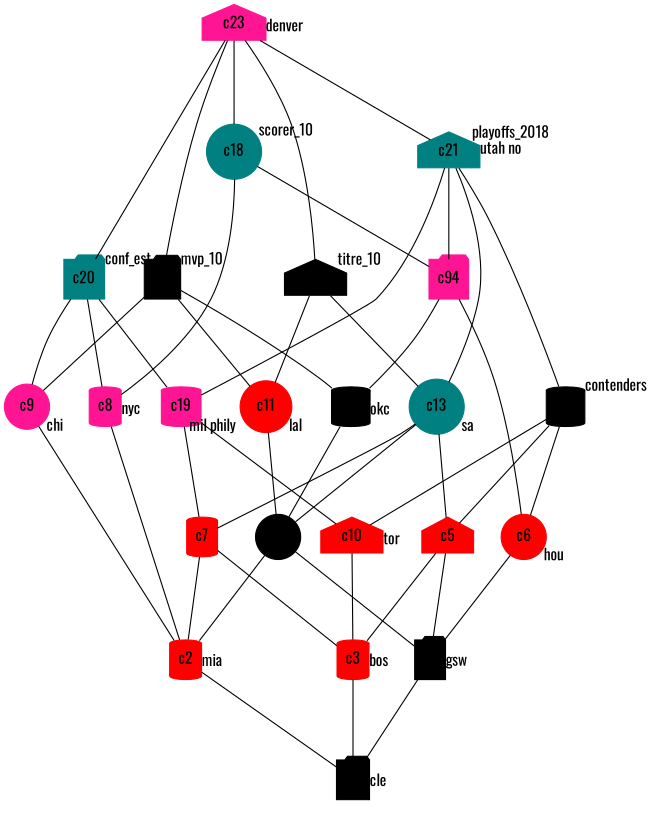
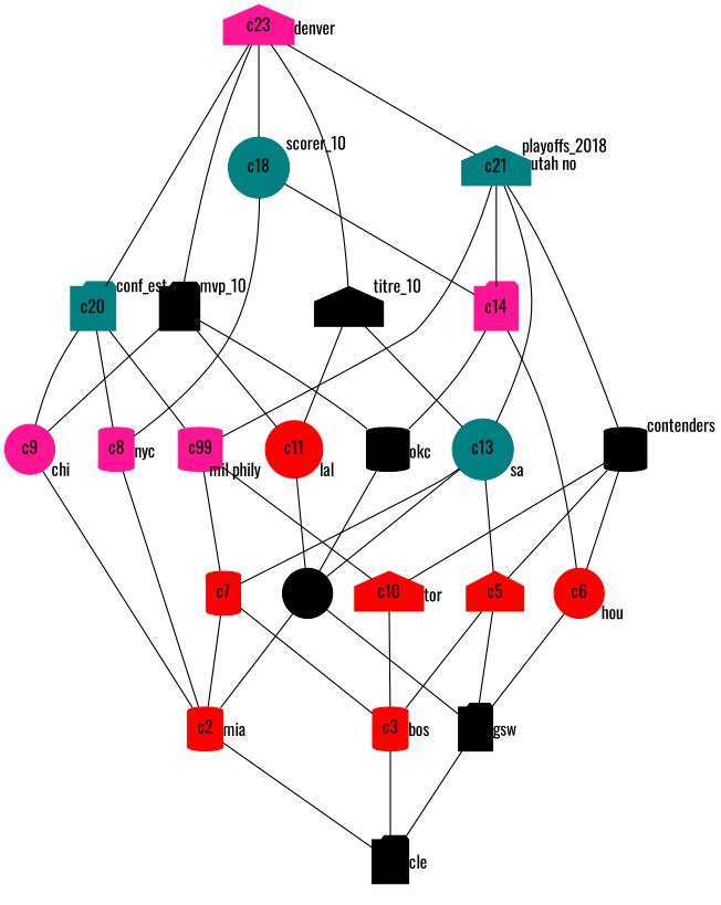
  digraph {
    fontname=Oswald
    node [color=black fontname=Oswald shape=cylinder style=filled]
    edge [dir=none fontname=Oswald labeldistance=1.5 minlen=2]
    c0 [shape=folder width=.25]
    c1 [shape=folder width=.25]
    c2 [color=red width=.25]
    c3 [color=red width=.25]
    c4 [shape=circle width=.25]
    c5 [color=red shape=house width=.25]
    c6 [color=red shape=circle width=.25]
    c7 [color=red width=.25]
    c8 [color=deeppink width=.25]
    c9 [color=deeppink shape=circle width=.25]
    c10 [color=red shape=house width=.25]
    c11 [color=red shape=circle width=.25]
    c12 [width=.25]
    c13 [color=teal shape=circle width=.25]
-   c14 [color=deeppink shape=folder width=.25 label=c94]
+   c14 [color=deeppink shape=folder width=.25]
    c15 [width=.25]
    c16 [shape=house width=.25]
    c17 [shape=folder width=.25]
    c18 [color=teal shape=circle width=.25]
-   c19 [color=deeppink width=.25]
+   c19 [color=deeppink width=.25 label=c99]
    c20 [color=teal shape=folder width=.25]
    c21 [color=teal shape=house width=.25]
    n23 [color=deeppink label=c23 shape=house width=.25]
    c0 -> c0 [color=transparent headlabel=cle labelangle=270]
    c1 -> c0
    c1 -> c1 [color=transparent headlabel=gsw labelangle=270]
    c2 -> c0
    c2 -> c2 [color=transparent headlabel=mia labelangle=270]
    c3 -> c0
    c3 -> c3 [color=transparent headlabel=bos labelangle=270]
    c4 -> c1
    c4 -> c2
    c5 -> c1
    c5 -> c3
    c6 -> c1
    c6 -> c6 [color=transparent headlabel=hou labelangle=270]
    c7 -> c2
    c7 -> c3
    c8 -> c2
    c8 -> c8 [color=transparent headlabel=nyc labelangle=270]
    c9 -> c2
    c9 -> c9 [color=transparent headlabel=chi labelangle=270]
    c10 -> c3
    c10 -> c10 [color=transparent headlabel=tor labelangle=270]
    c11 -> c4
    c11 -> c11 [color=transparent headlabel=lal labelangle=270]
    c12 -> c4
    c12 -> c12 [color=transparent headlabel=okc labelangle=270]
    c13 -> c4
    c13 -> c5
    c13 -> c7
    c13 -> c13 [color=transparent headlabel=sa labelangle=270]
    c14 -> c6
    c14 -> c12
    c15 -> c5
    c15 -> c6
    c15 -> c10
    c15 -> c15 [color=transparent labelangle=90 taillabel=contenders]
    c16 -> c11
    c16 -> c13
    c16 -> c16 [color=transparent labelangle=90 taillabel=titre_10]
    c17 -> c9
    c17 -> c11
    c17 -> c12
    c17 -> c17 [color=transparent labelangle=90 taillabel=mvp_10]
    c18 -> c8
    c18 -> c14
    c18 -> c18 [color=transparent labelangle=90 taillabel=scorer_10]
    c19 -> c7
    c19 -> c10
    c19 -> c19 [color=transparent headlabel="mil phily" labelangle=270]
    c20 -> c8
    c20 -> c9
    c20 -> c19
    c20 -> c20 [color=transparent labelangle=90 taillabel=conf_est]
    c21 -> c13
    c21 -> c14
    c21 -> c15
    c21 -> c19
    c21 -> c21 [color=transparent headlabel="utah no" labelangle=270]
    c21 -> c21 [color=transparent labelangle=90 taillabel=playoffs_2018]
    n23 -> c16
    n23 -> c17
    n23 -> c18
    n23 -> c20
    n23 -> c21
    n23 -> n23 [color=transparent headlabel=denver labelangle=270]
  }
